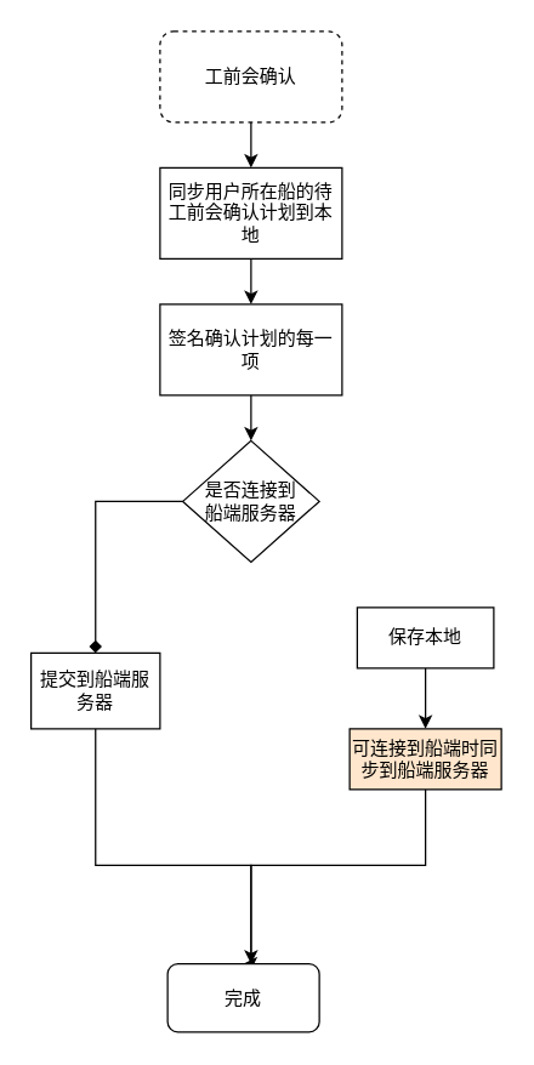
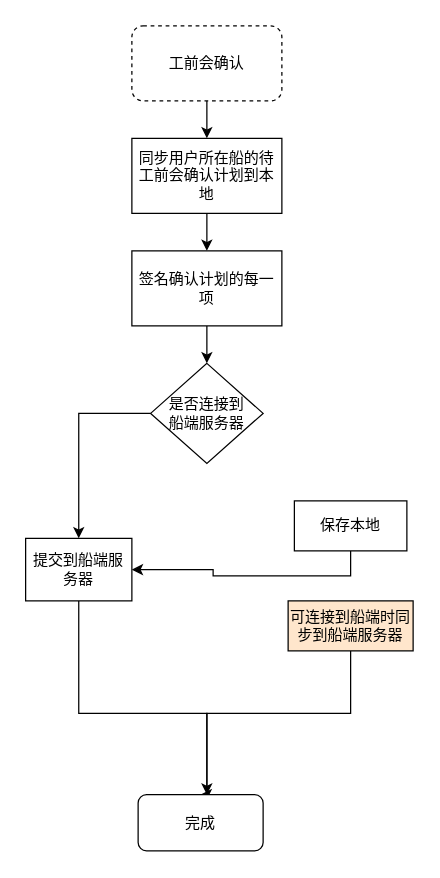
  <mxCell id="0" />
  <mxCell id="1" parent="0" />
  <mxCell id="2" style="edgeStyle=orthogonalEdgeStyle;rounded=0;orthogonalLoop=1;jettySize=auto;html=1;exitX=0.5;exitY=1;exitDx=0;exitDy=0;" edge="1" parent="1" source="3" target="5"><mxGeometry relative="1" as="geometry" /></mxCell>
  <mxCell id="3" value="工前会确认" style="rounded=1;whiteSpace=wrap;html=1;dashed=1;" vertex="1" parent="1"><mxGeometry x="105" y="20" width="120" height="60" as="geometry" /></mxCell>
  <mxCell id="4" style="edgeStyle=orthogonalEdgeStyle;rounded=0;orthogonalLoop=1;jettySize=auto;html=1;exitX=0.5;exitY=1;exitDx=0;exitDy=0;" edge="1" parent="1" source="5" target="7"><mxGeometry relative="1" as="geometry" /></mxCell>
  <mxCell id="5" value="同步用户所在船的待工前会确认计划到本地" style="rounded=0;whiteSpace=wrap;html=1;" vertex="1" parent="1"><mxGeometry x="105" y="110" width="120" height="60" as="geometry" /></mxCell>
  <mxCell id="6" style="edgeStyle=orthogonalEdgeStyle;rounded=0;orthogonalLoop=1;jettySize=auto;html=1;exitX=0.5;exitY=1;exitDx=0;exitDy=0;" edge="1" parent="1" source="7" target="9"><mxGeometry relative="1" as="geometry" /></mxCell>
  <mxCell id="7" value="签名确认计划的每一项" style="rounded=0;whiteSpace=wrap;html=1;" vertex="1" parent="1"><mxGeometry x="105" y="200" width="120" height="60" as="geometry" /></mxCell>
- <mxCell id="8" style="edgeStyle=orthogonalEdgeStyle;rounded=0;orthogonalLoop=1;jettySize=auto;html=1;exitX=0;exitY=0.5;exitDx=0;exitDy=0;entryX=0.5;entryY=0;entryDx=0;entryDy=0;endArrow=diamond;" edge="1" parent="1" source="9" target="13"><mxGeometry relative="1" as="geometry" /></mxCell>
+ <mxCell id="8" style="edgeStyle=orthogonalEdgeStyle;rounded=0;orthogonalLoop=1;jettySize=auto;html=1;exitX=0;exitY=0.5;exitDx=0;exitDy=0;entryX=0.5;entryY=0;entryDx=0;entryDy=0;" edge="1" parent="1" source="9" target="13"><mxGeometry relative="1" as="geometry" /></mxCell>
  <mxCell id="9" value="是否连接到&lt;br&gt;船端服务器" style="rhombus;whiteSpace=wrap;html=1;" vertex="1" parent="1"><mxGeometry x="120" y="290" width="90" height="80" as="geometry" /></mxCell>
- <mxCell id="10" style="edgeStyle=orthogonalEdgeStyle;rounded=0;orthogonalLoop=1;jettySize=auto;html=1;exitX=0.5;exitY=1;exitDx=0;exitDy=0;entryX=0.5;entryY=0;entryDx=0;entryDy=0;" edge="1" parent="1" source="11" target="15"><mxGeometry relative="1" as="geometry" /></mxCell>
+ <mxCell id="10" style="edgeStyle=orthogonalEdgeStyle;rounded=0;orthogonalLoop=1;jettySize=auto;html=1;exitX=0.5;exitY=1;exitDx=0;exitDy=0;" edge="1" parent="1" source="11" target="13"><mxGeometry relative="1" as="geometry" /></mxCell>
  <mxCell id="11" value="保存本地" style="rounded=0;whiteSpace=wrap;html=1;" vertex="1" parent="1"><mxGeometry x="235" y="400" width="90" height="40" as="geometry" /></mxCell>
  <mxCell id="12" style="edgeStyle=orthogonalEdgeStyle;rounded=0;orthogonalLoop=1;jettySize=auto;html=1;exitX=0.5;exitY=1;exitDx=0;exitDy=0;entryX=0.5;entryY=0;entryDx=0;entryDy=0;" edge="1" parent="1" source="13" target="16"><mxGeometry relative="1" as="geometry"><Array as="points"><mxPoint x="63" y="570" /><mxPoint x="165" y="570" /></Array></mxGeometry></mxCell>
  <mxCell id="13" value="提交到船端服务器" style="rounded=0;whiteSpace=wrap;html=1;" vertex="1" parent="1"><mxGeometry x="20" y="430" width="85" height="50" as="geometry" /></mxCell>
  <mxCell id="14" style="edgeStyle=orthogonalEdgeStyle;rounded=0;orthogonalLoop=1;jettySize=auto;html=1;exitX=0.5;exitY=1;exitDx=0;exitDy=0;" edge="1" parent="1" source="15" target="16"><mxGeometry relative="1" as="geometry"><Array as="points"><mxPoint x="280" y="570" /><mxPoint x="165" y="570" /></Array></mxGeometry></mxCell>
  <mxCell id="15" value="可连接到船端时同步到船端服务器" style="rounded=0;whiteSpace=wrap;html=1;fillColor=#ffe6cc;" vertex="1" parent="1"><mxGeometry x="230" y="480" width="100" height="40" as="geometry" /></mxCell>
  <mxCell id="16" value="完成" style="rounded=1;whiteSpace=wrap;html=1;" vertex="1" parent="1"><mxGeometry x="110" y="635" width="100" height="45" as="geometry" /></mxCell>
